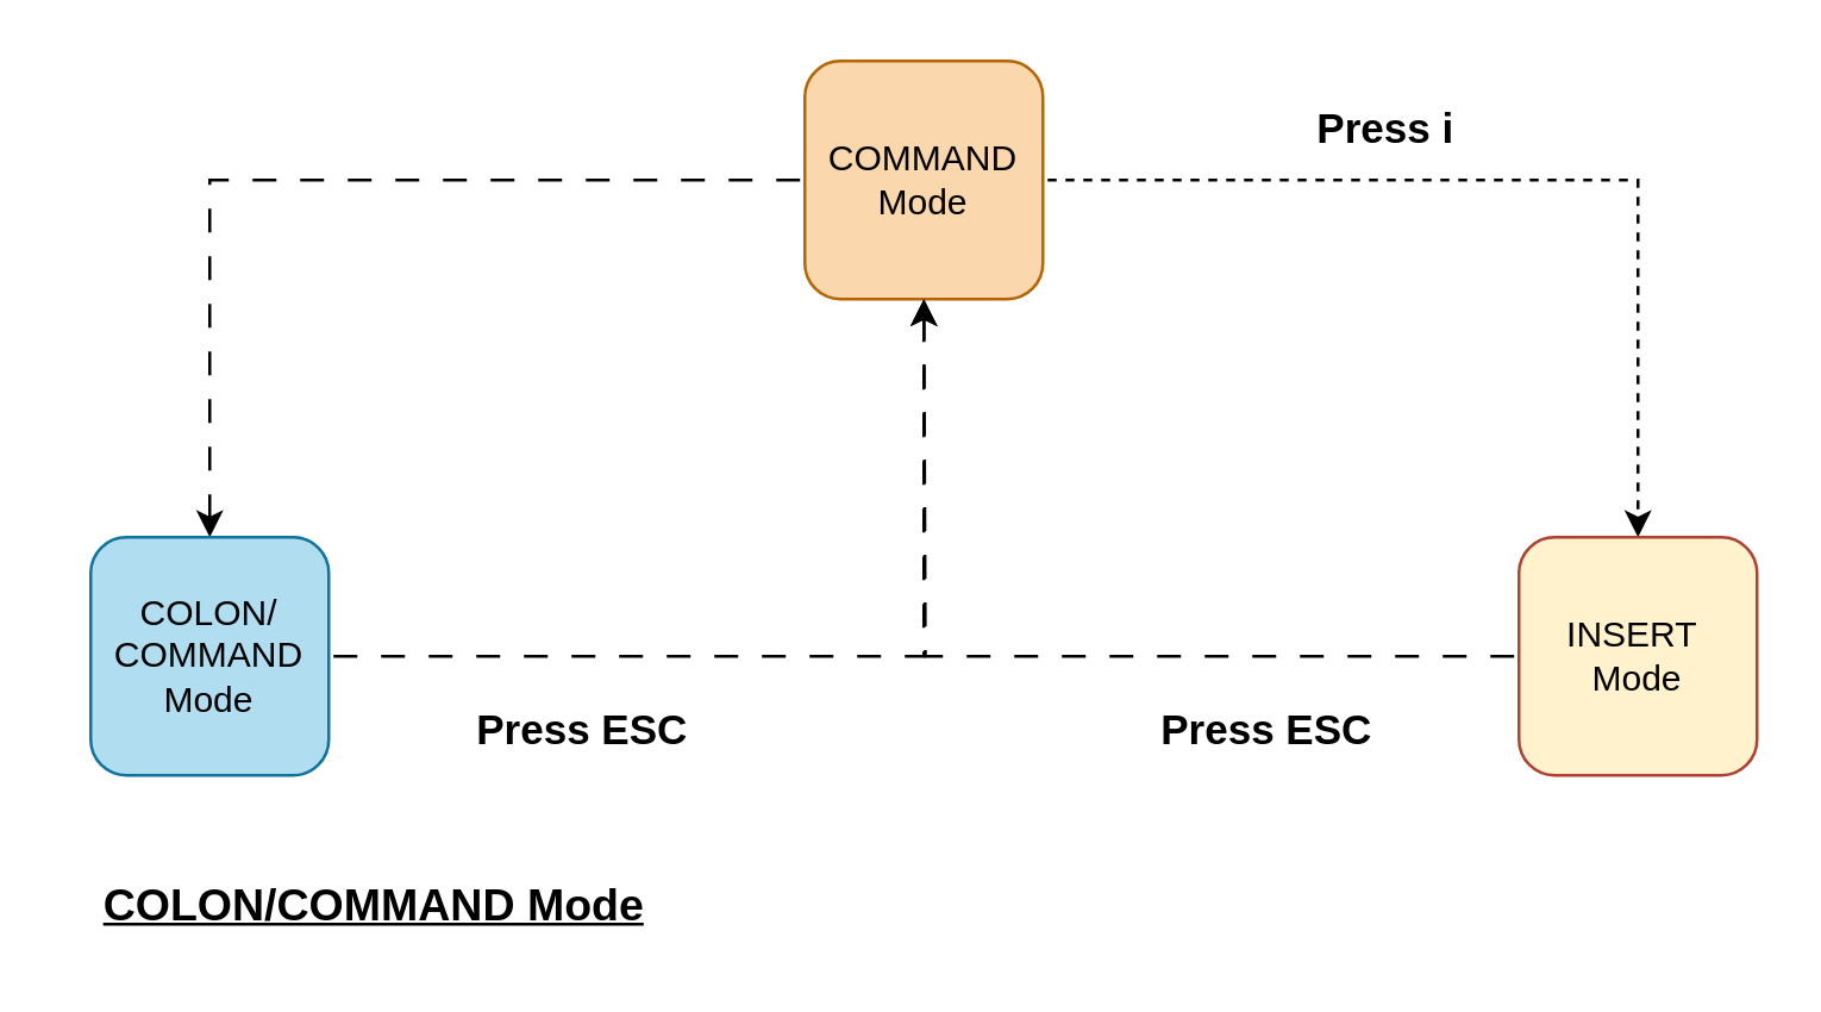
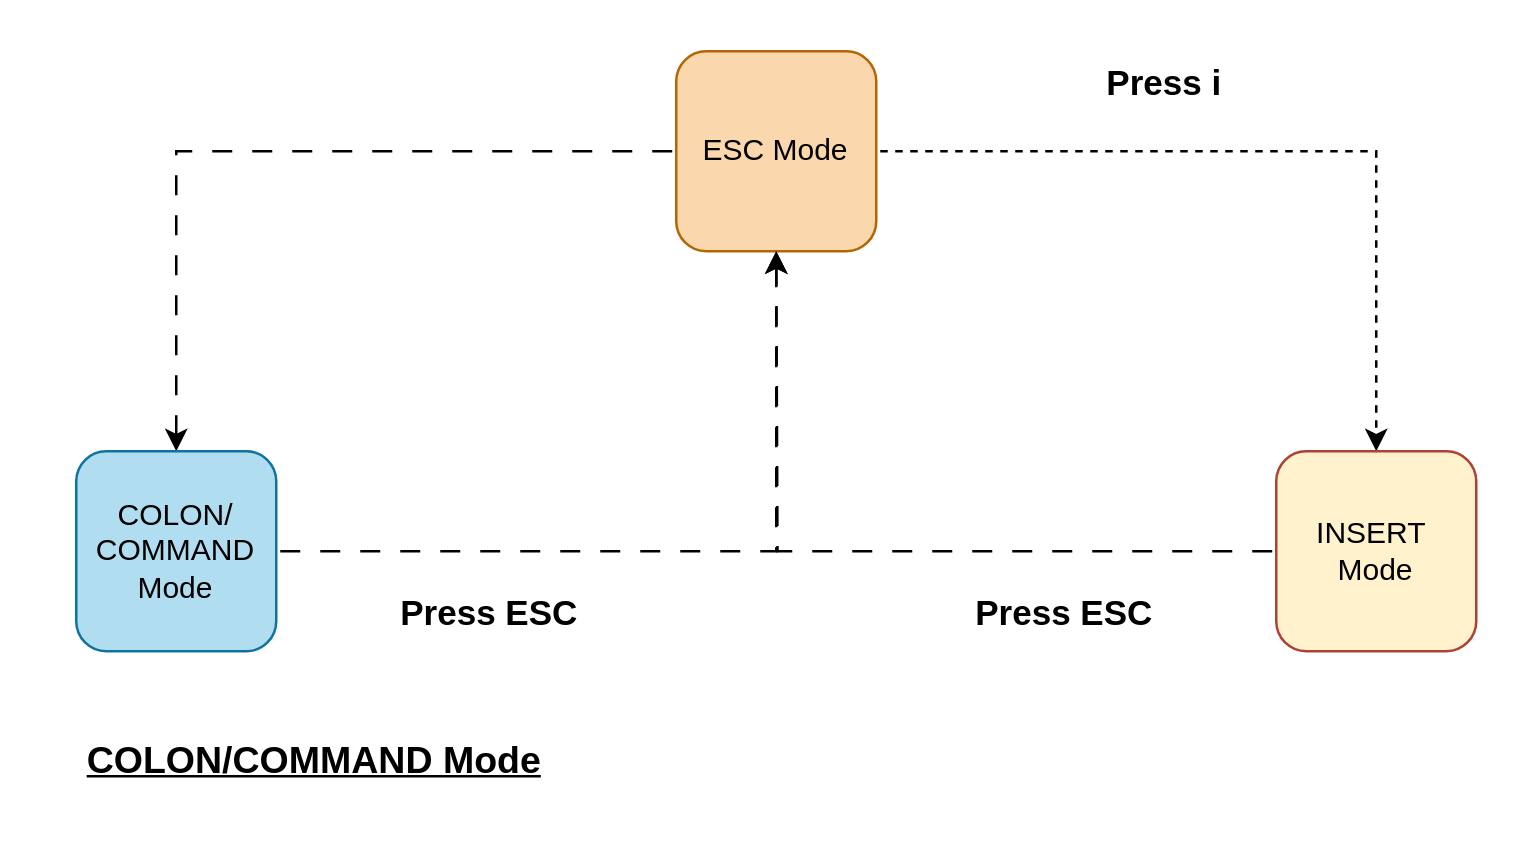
  <mxCell id="0" />
  <mxCell id="1" parent="0" />
  <mxCell id="2" style="edgeStyle=orthogonalEdgeStyle;rounded=0;orthogonalLoop=1;jettySize=auto;html=1;entryX=0.5;entryY=0;entryDx=0;entryDy=0;flowAnimation=1;" parent="1" source="4" target="6" edge="1"><mxGeometry relative="1" as="geometry" /></mxCell>
  <mxCell id="3" style="edgeStyle=orthogonalEdgeStyle;rounded=0;orthogonalLoop=1;jettySize=auto;html=1;exitX=1;exitY=0.5;exitDx=0;exitDy=0;entryX=0.5;entryY=0;entryDx=0;entryDy=0;flowAnimation=1;dashed=1;" parent="1" source="4" target="8" edge="1"><mxGeometry relative="1" as="geometry" /></mxCell>
- <mxCell id="4" value="COMMAND Mode" style="rounded=1;whiteSpace=wrap;html=1;fillColor=#fad7ac;strokeColor=#b46504;" parent="1" vertex="1"><mxGeometry x="270" y="20" width="80" height="80" as="geometry" /></mxCell>
+ <mxCell id="4" value="ESC Mode" style="rounded=1;whiteSpace=wrap;html=1;fillColor=#fad7ac;strokeColor=#b46504;" parent="1" vertex="1"><mxGeometry x="270" y="20" width="80" height="80" as="geometry" /></mxCell>
  <mxCell id="5" style="edgeStyle=orthogonalEdgeStyle;rounded=0;orthogonalLoop=1;jettySize=auto;html=1;exitX=1;exitY=0.5;exitDx=0;exitDy=0;flowAnimation=1;" parent="1" source="6" target="4" edge="1"><mxGeometry relative="1" as="geometry" /></mxCell>
  <mxCell id="6" value="COLON/&lt;div&gt;COMMAND&lt;div&gt;Mode&lt;/div&gt;&lt;/div&gt;" style="rounded=1;whiteSpace=wrap;html=1;fillColor=#b1ddf0;strokeColor=#10739e;" parent="1" vertex="1"><mxGeometry x="30" y="180" width="80" height="80" as="geometry" /></mxCell>
  <mxCell id="7" style="edgeStyle=orthogonalEdgeStyle;rounded=0;orthogonalLoop=1;jettySize=auto;html=1;flowAnimation=1;" parent="1" source="8" edge="1"><mxGeometry relative="1" as="geometry"><mxPoint x="310" y="100" as="targetPoint" /></mxGeometry></mxCell>
  <mxCell id="8" value="INSERT&amp;nbsp;&lt;div&gt;Mode&lt;/div&gt;" style="rounded=1;whiteSpace=wrap;html=1;fillColor=#fff2cc;strokeColor=#ae4132;" parent="1" vertex="1"><mxGeometry x="510" y="180" width="80" height="80" as="geometry" /></mxCell>
- <mxCell id="9" value="&lt;b&gt;&lt;font style=&quot;font-size: 14px;&quot;&gt;Press i&lt;/font&gt;&lt;/b&gt;" style="text;html=1;align=center;verticalAlign=middle;resizable=0;points=[];autosize=1;strokeColor=none;fillColor=none;" parent="1" vertex="1"><mxGeometry x="430" y="28" width="70" height="30" as="geometry" /></mxCell>
+ <mxCell id="9" value="&lt;b&gt;&lt;font style=&quot;font-size: 14px;&quot;&gt;Press i&lt;/font&gt;&lt;/b&gt;" style="text;html=1;align=center;verticalAlign=middle;resizable=0;points=[];autosize=1;strokeColor=none;fillColor=none;" parent="1" vertex="1"><mxGeometry x="430" y="18" width="70" height="30" as="geometry" /></mxCell>
  <mxCell id="10" value="&lt;b&gt;&lt;font style=&quot;font-size: 14px;&quot;&gt;Press ESC&lt;/font&gt;&lt;/b&gt;" style="text;html=1;align=center;verticalAlign=middle;resizable=0;points=[];autosize=1;strokeColor=none;fillColor=none;" parent="1" vertex="1"><mxGeometry x="150" y="230" width="90" height="30" as="geometry" /></mxCell>
  <mxCell id="11" value="&lt;b&gt;&lt;font style=&quot;font-size: 14px;&quot;&gt;Press ESC&lt;/font&gt;&lt;/b&gt;" style="text;html=1;align=center;verticalAlign=middle;resizable=0;points=[];autosize=1;strokeColor=none;fillColor=none;" parent="1" vertex="1"><mxGeometry x="380" y="230" width="90" height="30" as="geometry" /></mxCell>
  <mxCell id="12" value="&lt;b&gt;&lt;u&gt;&lt;font style=&quot;font-size: 15px;&quot;&gt;COLON/COMMAND Mode&lt;/font&gt;&lt;/u&gt;&lt;/b&gt;" style="text;html=1;align=center;verticalAlign=middle;resizable=0;points=[];autosize=1;strokeColor=none;fillColor=none;" vertex="1" parent="1"><mxGeometry x="20" y="288" width="210" height="30" as="geometry" /></mxCell>
